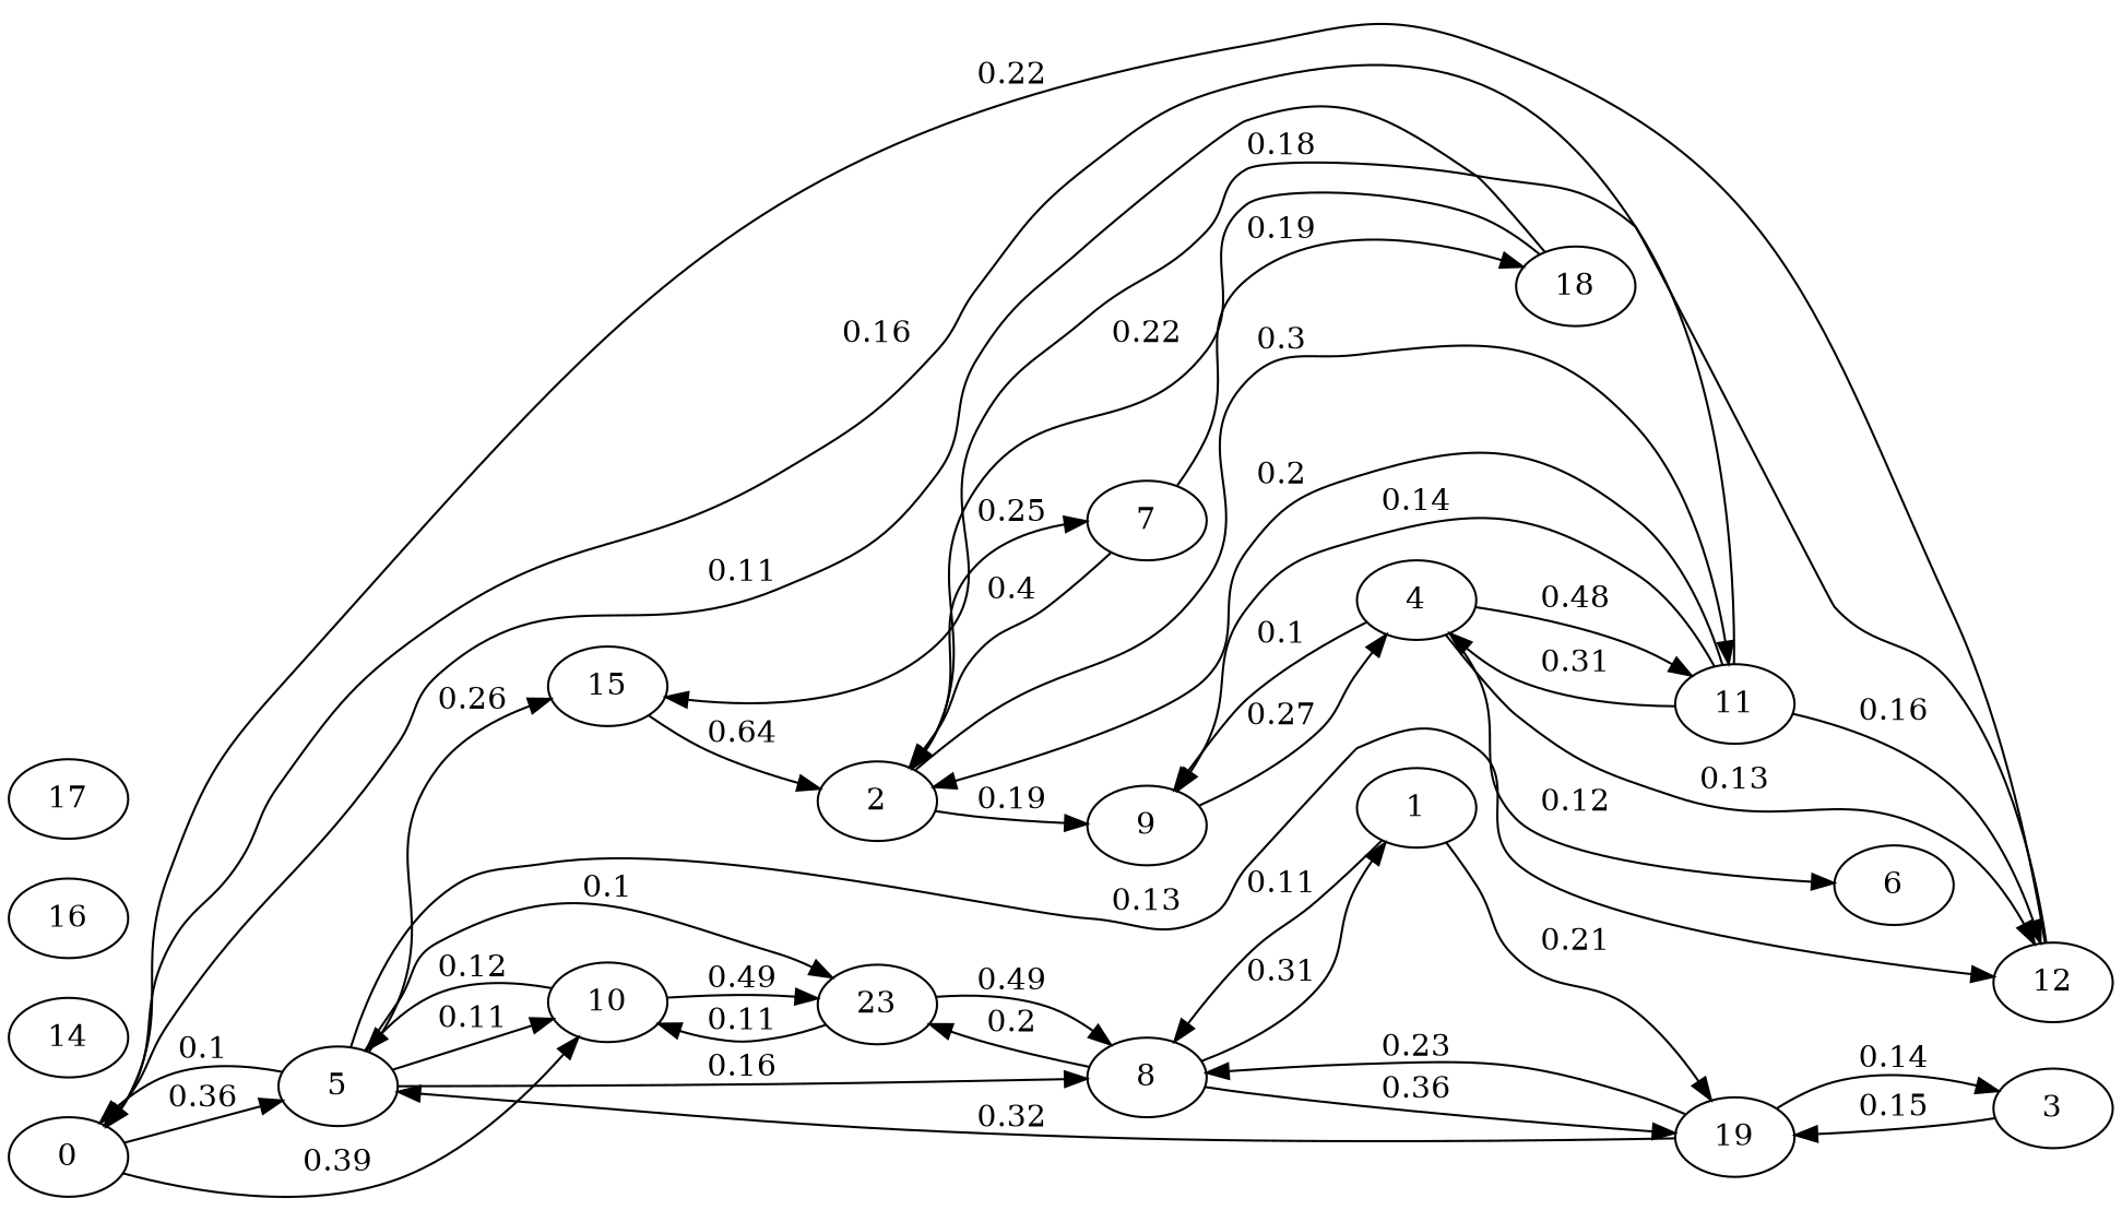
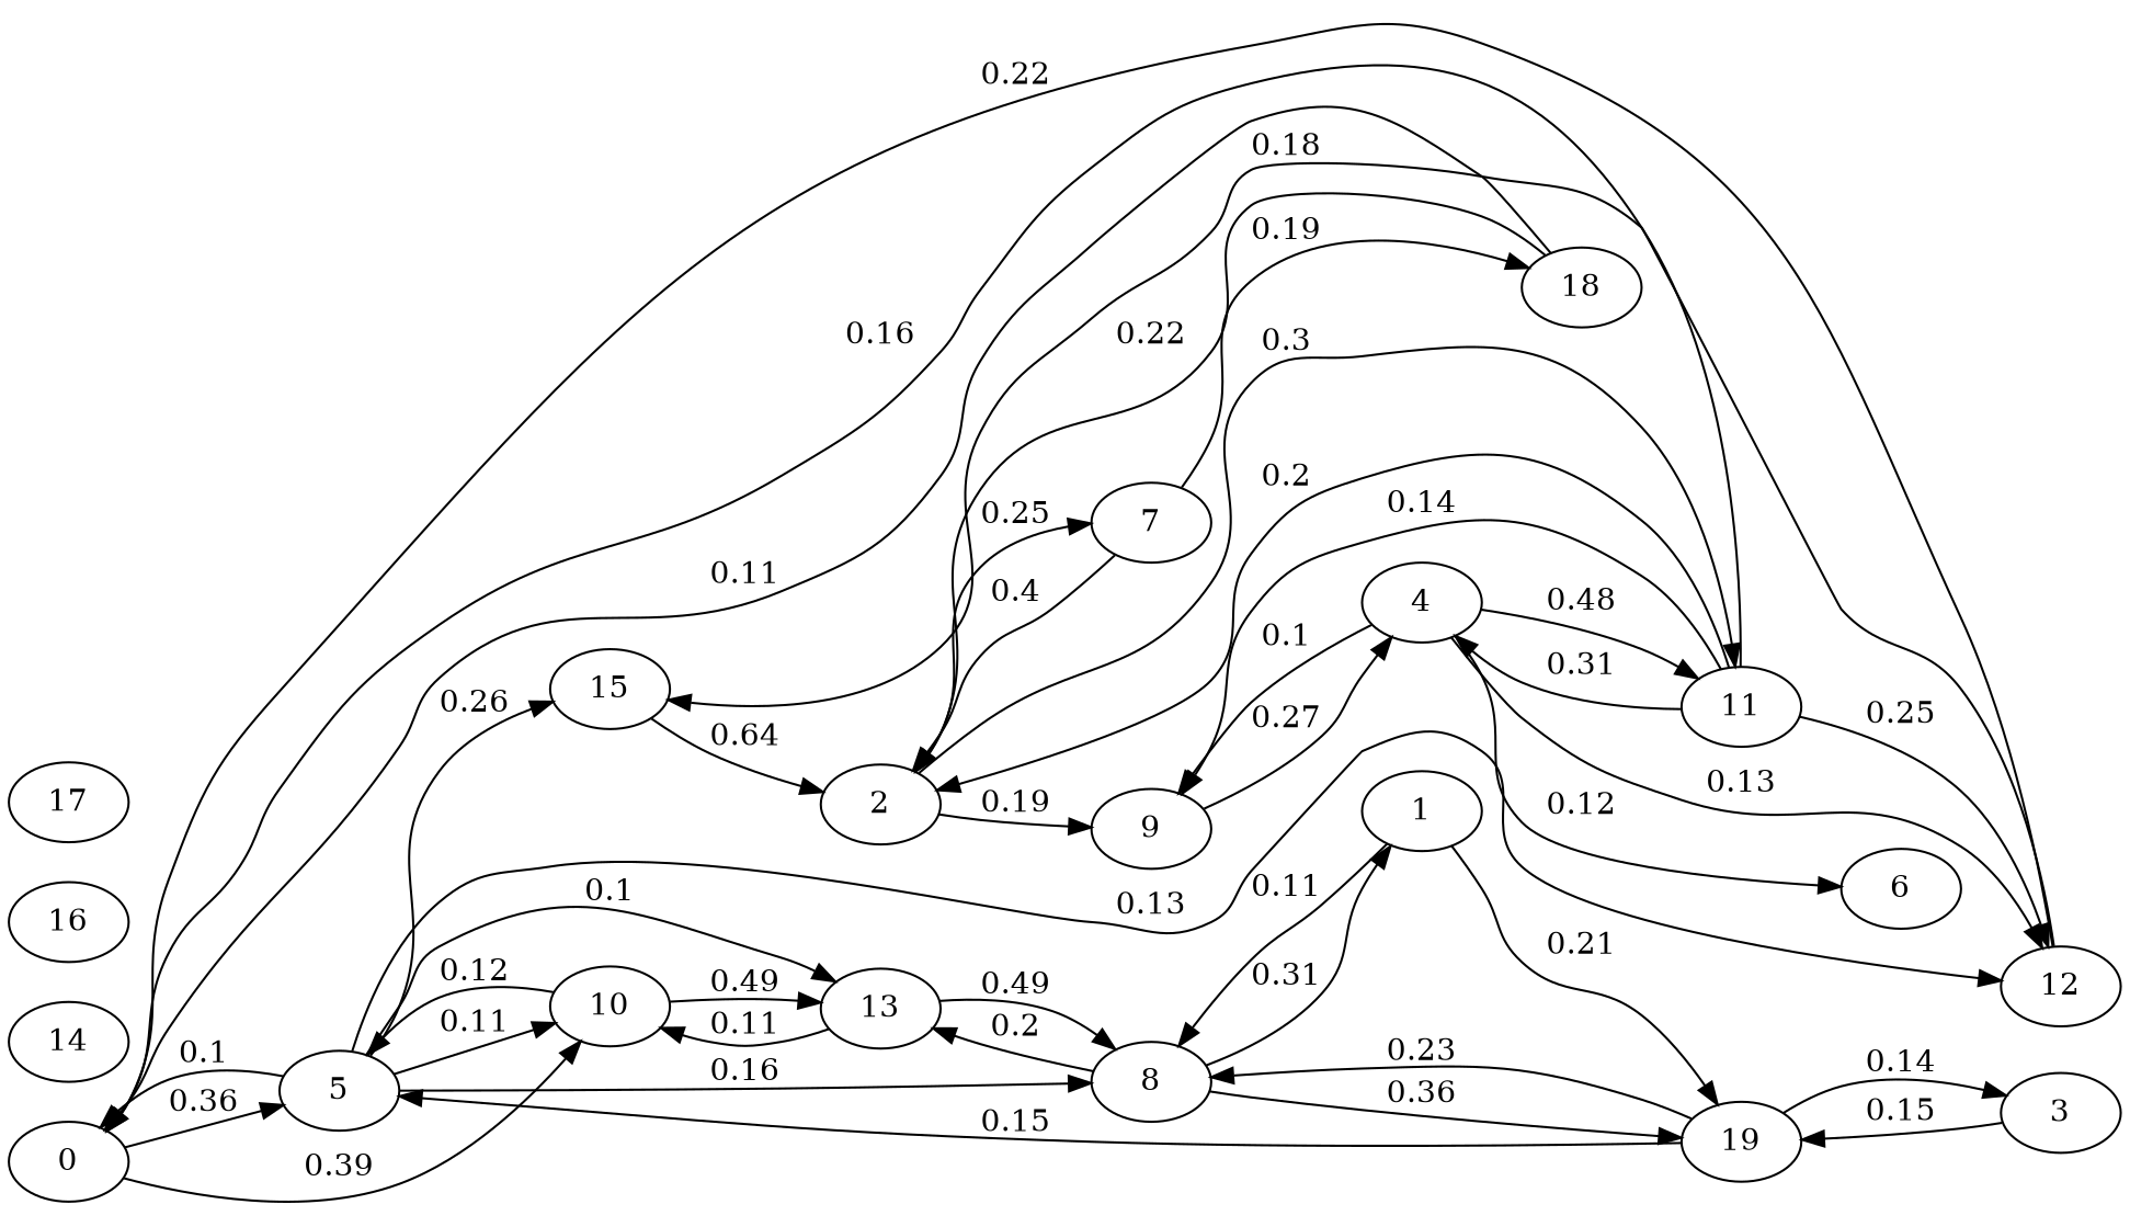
  digraph {
    rankdir=LR
    edge [weight=0.11]
    0
    5
    10
    8
    12
-   13 [label=23]
+   13
    15
    1
    19
    3
    2
    7
    9
    11
    18
    4
    6
    14
    16
    17
    0 -> 5 [label=0.36 weight=0.36]
    0 -> 10 [label=0.39 weight=0.39]
    5 -> 0 [label=0.1 weight=0.1]
    5 -> 10 [label=0.11]
    5 -> 8 [label=0.16 weight=0.16]
    5 -> 12 [label=0.13 weight=0.13]
    5 -> 13 [label=0.1 weight=0.1]
    5 -> 15 [label=0.26 weight=0.26]
    10 -> 5 [label=0.12 weight=0.12]
    10 -> 13 [label=0.49 weight=0.49]
    8 -> 13 [label=0.2 weight=0.2]
    8 -> 1 [label=0.31 weight=0.18]
    8 -> 19 [label=0.36 weight=0.36]
    12 -> 0 [label=0.22 weight=0.22]
    12 -> 15 [label=0.18 weight=0.18]
    13 -> 10 [label=0.11]
    13 -> 8 [label=0.49 weight=0.49]
    15 -> 2 [label=0.64 weight=0.64]
    1 -> 8 [label=0.11]
    1 -> 19 [label=0.21 weight=0.21]
-   19 -> 5 [label=0.32 weight=0.32]
+   19 -> 5 [label=0.15 weight=0.32]
    19 -> 8 [label=0.23 weight=0.23]
    19 -> 3 [label=0.14 weight=0.14]
    3 -> 19 [label=0.15 weight=0.15]
    2 -> 7 [label=0.25 weight=0.25]
    2 -> 9 [label=0.19 weight=0.19]
    2 -> 11 [label=0.3 weight=0.3]
    7 -> 2 [label=0.4 weight=0.4]
    7 -> 18 [label=0.19 weight=0.19]
    9 -> 4 [label=0.27 weight=0.27]
    11 -> 0 [label=0.16 weight=0.16]
-   11 -> 12 [label=0.16 weight=0.16]
+   11 -> 12 [label=0.25 weight=0.16]
    11 -> 2 [label=0.2 weight=0.2]
    11 -> 9 [label=0.14 weight=0.14]
    11 -> 4 [label=0.31 weight=0.31]
    18 -> 0 [label=0.11]
    18 -> 2 [label=0.22 weight=0.22]
    4 -> 12 [label=0.13 weight=0.13]
    4 -> 9 [label=0.1 weight=0.1]
    4 -> 11 [label=0.48 weight=0.48]
    4 -> 6 [label=0.12 weight=0.12]
  }
